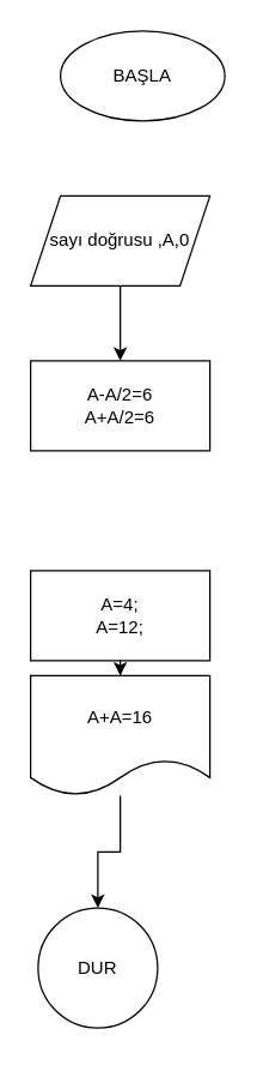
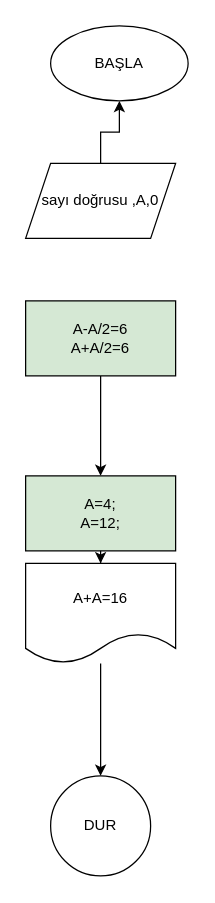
  <mxCell id="0" />
  <mxCell id="1" parent="0" />
  <mxCell id="2" value="BAŞLA" style="ellipse;whiteSpace=wrap;html=1;aspect=fixed;" vertex="1" parent="1"><mxGeometry x="40" y="20" width="110" height="60" as="geometry" /></mxCell>
- <mxCell id="3" value="DUR" style="ellipse;whiteSpace=wrap;html=1;aspect=fixed;" vertex="1" parent="1"><mxGeometry x="25" y="605" width="80" height="80" as="geometry" /></mxCell>
- <mxCell id="4" value="" style="edgeStyle=orthogonalEdgeStyle;rounded=0;orthogonalLoop=1;jettySize=auto;html=1;" edge="1" parent="1" source="5" target="7"><mxGeometry relative="1" as="geometry" /></mxCell>
+ <mxCell id="3" value="DUR" style="ellipse;whiteSpace=wrap;html=1;aspect=fixed;" vertex="1" parent="1"><mxGeometry x="40" y="620" width="80" height="80" as="geometry" /></mxCell>
+ <mxCell id="4" value="" style="edgeStyle=orthogonalEdgeStyle;rounded=0;orthogonalLoop=1;jettySize=auto;html=1;" edge="1" parent="1" source="5" target="2"><mxGeometry relative="1" as="geometry" /></mxCell>
  <mxCell id="5" value="sayı doğrusu ,A,0" style="shape=parallelogram;perimeter=parallelogramPerimeter;whiteSpace=wrap;html=1;fixedSize=1;" vertex="1" parent="1"><mxGeometry x="20" y="130" width="120" height="60" as="geometry" /></mxCell>
- <mxCell id="7" value="A-A/2=6&lt;br&gt;A+A/2=6" style="whiteSpace=wrap;html=1;" vertex="1" parent="1"><mxGeometry x="20" y="240" width="120" height="60" as="geometry" /></mxCell>
+ <mxCell id="6" value="" style="edgeStyle=orthogonalEdgeStyle;rounded=0;orthogonalLoop=1;jettySize=auto;html=1;" edge="1" parent="1" source="7" target="9"><mxGeometry relative="1" as="geometry" /></mxCell>
+ <mxCell id="7" value="A-A/2=6&lt;br&gt;A+A/2=6" style="whiteSpace=wrap;html=1;fillColor=#d5e8d4;" vertex="1" parent="1"><mxGeometry x="20" y="240" width="120" height="60" as="geometry" /></mxCell>
  <mxCell id="8" value="" style="edgeStyle=orthogonalEdgeStyle;rounded=0;orthogonalLoop=1;jettySize=auto;html=1;" edge="1" parent="1" source="9" target="11"><mxGeometry relative="1" as="geometry" /></mxCell>
- <mxCell id="9" value="A=4;&lt;br&gt;A=12;" style="whiteSpace=wrap;html=1;" vertex="1" parent="1"><mxGeometry x="20" y="380" width="120" height="60" as="geometry" /></mxCell>
+ <mxCell id="9" value="A=4;&lt;br&gt;A=12;" style="whiteSpace=wrap;html=1;fillColor=#d5e8d4;" vertex="1" parent="1"><mxGeometry x="20" y="380" width="120" height="60" as="geometry" /></mxCell>
  <mxCell id="10" value="" style="edgeStyle=orthogonalEdgeStyle;rounded=0;orthogonalLoop=1;jettySize=auto;html=1;" edge="1" parent="1" source="11" target="3"><mxGeometry relative="1" as="geometry" /></mxCell>
  <mxCell id="11" value="A+A=16" style="shape=document;whiteSpace=wrap;html=1;boundedLbl=1;" vertex="1" parent="1"><mxGeometry x="20" y="450" width="120" height="80" as="geometry" /></mxCell>
